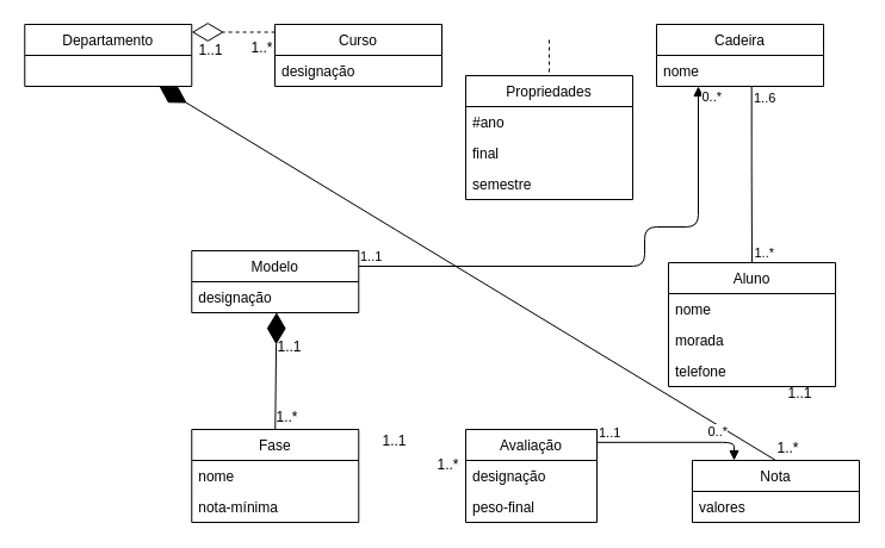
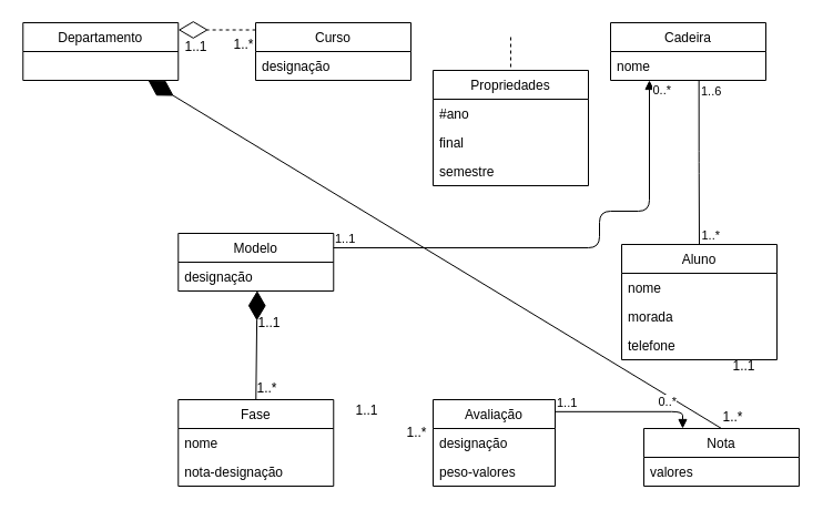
  <mxCell id="0" />
  <mxCell id="1" parent="0" />
  <mxCell id="2" value="Aluno" style="swimlane;fontStyle=0;childLayout=stackLayout;horizontal=1;startSize=26;fillColor=none;horizontalStack=0;resizeParent=1;resizeParentMax=0;resizeLast=0;collapsible=1;marginBottom=0;" parent="1" vertex="1"><mxGeometry x="560" y="220" width="140" height="104" as="geometry" /></mxCell>
  <mxCell id="3" value="nome" style="text;strokeColor=none;fillColor=none;align=left;verticalAlign=top;spacingLeft=4;spacingRight=4;overflow=hidden;rotatable=0;points=[[0,0.5],[1,0.5]];portConstraint=eastwest;" parent="2" vertex="1"><mxGeometry y="26" width="140" height="26" as="geometry" /></mxCell>
  <mxCell id="4" value="morada" style="text;strokeColor=none;fillColor=none;align=left;verticalAlign=top;spacingLeft=4;spacingRight=4;overflow=hidden;rotatable=0;points=[[0,0.5],[1,0.5]];portConstraint=eastwest;" parent="2" vertex="1"><mxGeometry y="52" width="140" height="26" as="geometry" /></mxCell>
  <mxCell id="5" value="telefone" style="text;strokeColor=none;fillColor=none;align=left;verticalAlign=top;spacingLeft=4;spacingRight=4;overflow=hidden;rotatable=0;points=[[0,0.5],[1,0.5]];portConstraint=eastwest;" parent="2" vertex="1"><mxGeometry y="78" width="140" height="26" as="geometry" /></mxCell>
  <mxCell id="6" value="Curso" style="swimlane;fontStyle=0;childLayout=stackLayout;horizontal=1;startSize=26;fillColor=none;horizontalStack=0;resizeParent=1;resizeParentMax=0;resizeLast=0;collapsible=1;marginBottom=0;" parent="1" vertex="1"><mxGeometry x="230" y="20" width="140" height="52" as="geometry" /></mxCell>
  <mxCell id="7" value="designação" style="text;strokeColor=none;fillColor=none;align=left;verticalAlign=top;spacingLeft=4;spacingRight=4;overflow=hidden;rotatable=0;points=[[0,0.5],[1,0.5]];portConstraint=eastwest;" parent="6" vertex="1"><mxGeometry y="26" width="140" height="26" as="geometry" /></mxCell>
  <mxCell id="8" value="Cadeira" style="swimlane;fontStyle=0;childLayout=stackLayout;horizontal=1;startSize=26;fillColor=none;horizontalStack=0;resizeParent=1;resizeParentMax=0;resizeLast=0;collapsible=1;marginBottom=0;" parent="1" vertex="1"><mxGeometry x="550" y="20" width="140" height="52" as="geometry" /></mxCell>
  <mxCell id="9" value="nome" style="text;strokeColor=none;fillColor=none;align=left;verticalAlign=top;spacingLeft=4;spacingRight=4;overflow=hidden;rotatable=0;points=[[0,0.5],[1,0.5]];portConstraint=eastwest;" parent="8" vertex="1"><mxGeometry y="26" width="140" height="26" as="geometry" /></mxCell>
  <mxCell id="10" value="Propriedades" style="swimlane;fontStyle=0;childLayout=stackLayout;horizontal=1;startSize=26;fillColor=none;horizontalStack=0;resizeParent=1;resizeParentMax=0;resizeLast=0;collapsible=1;marginBottom=0;" parent="1" vertex="1"><mxGeometry x="390" y="63" width="140" height="104" as="geometry" /></mxCell>
  <mxCell id="11" value="#ano" style="text;strokeColor=none;fillColor=none;align=left;verticalAlign=top;spacingLeft=4;spacingRight=4;overflow=hidden;rotatable=0;points=[[0,0.5],[1,0.5]];portConstraint=eastwest;" parent="10" vertex="1"><mxGeometry y="26" width="140" height="26" as="geometry" /></mxCell>
  <mxCell id="12" value="final" style="text;strokeColor=none;fillColor=none;align=left;verticalAlign=top;spacingLeft=4;spacingRight=4;overflow=hidden;rotatable=0;points=[[0,0.5],[1,0.5]];portConstraint=eastwest;" parent="10" vertex="1"><mxGeometry y="52" width="140" height="26" as="geometry" /></mxCell>
  <mxCell id="13" value="semestre" style="text;strokeColor=none;fillColor=none;align=left;verticalAlign=top;spacingLeft=4;spacingRight=4;overflow=hidden;rotatable=0;points=[[0,0.5],[1,0.5]];portConstraint=eastwest;" parent="10" vertex="1"><mxGeometry y="78" width="140" height="26" as="geometry" /></mxCell>
  <mxCell id="14" value="" style="endArrow=none;dashed=1;html=1;" parent="1" edge="1"><mxGeometry width="50" height="50" relative="1" as="geometry"><mxPoint x="460" y="60" as="sourcePoint" /><mxPoint x="460" y="30" as="targetPoint" /></mxGeometry></mxCell>
  <mxCell id="15" value="Departamento" style="swimlane;fontStyle=0;childLayout=stackLayout;horizontal=1;startSize=26;fillColor=none;horizontalStack=0;resizeParent=1;resizeParentMax=0;resizeLast=0;collapsible=1;marginBottom=0;" parent="1" vertex="1"><mxGeometry x="20.28" y="20" width="140" height="52" as="geometry" /></mxCell>
  <mxCell id="16" value="" style="endArrow=diamondThin;endFill=0;endSize=24;html=1;entryX=1;entryY=0.125;entryDx=0;entryDy=0;entryPerimeter=0;exitX=0.001;exitY=0.125;exitDx=0;exitDy=0;exitPerimeter=0;dashed=1;" parent="1" source="6" target="15" edge="1"><mxGeometry width="160" relative="1" as="geometry"><mxPoint x="230" y="26" as="sourcePoint" /><mxPoint x="170" y="33" as="targetPoint" /></mxGeometry></mxCell>
  <mxCell id="17" value="1..*" style="text;html=1;align=center;verticalAlign=middle;resizable=0;points=[];autosize=1;" parent="1" vertex="1"><mxGeometry x="204" y="30" width="30" height="20" as="geometry" /></mxCell>
  <mxCell id="18" value="1..1" style="text;html=1;align=center;verticalAlign=middle;resizable=0;points=[];autosize=1;" parent="1" vertex="1"><mxGeometry x="156.28" y="32" width="40" height="20" as="geometry" /></mxCell>
  <mxCell id="19" value="" style="endArrow=none;html=1;edgeStyle=orthogonalEdgeStyle;entryX=0.5;entryY=0;entryDx=0;entryDy=0;exitX=0.569;exitY=0.993;exitDx=0;exitDy=0;exitPerimeter=0;" parent="1" source="9" target="2" edge="1"><mxGeometry relative="1" as="geometry"><mxPoint x="410" y="150" as="sourcePoint" /><mxPoint x="570" y="150" as="targetPoint" /></mxGeometry></mxCell>
  <mxCell id="20" value="1..6" style="edgeLabel;resizable=0;html=1;align=left;verticalAlign=bottom;" parent="19" connectable="0" vertex="1"><mxGeometry x="-1" relative="1" as="geometry"><mxPoint y="18.18" as="offset" /></mxGeometry></mxCell>
  <mxCell id="21" value="1..*" style="edgeLabel;resizable=0;html=1;align=right;verticalAlign=bottom;" parent="19" connectable="0" vertex="1"><mxGeometry x="1" relative="1" as="geometry"><mxPoint x="19" as="offset" /></mxGeometry></mxCell>
  <mxCell id="22" value="Avaliação" style="swimlane;fontStyle=0;childLayout=stackLayout;horizontal=1;startSize=26;fillColor=none;horizontalStack=0;resizeParent=1;resizeParentMax=0;resizeLast=0;collapsible=1;marginBottom=0;" parent="1" vertex="1"><mxGeometry x="390" y="360" width="110" height="78" as="geometry" /></mxCell>
  <mxCell id="23" value="designação" style="text;strokeColor=none;fillColor=none;align=left;verticalAlign=top;spacingLeft=4;spacingRight=4;overflow=hidden;rotatable=0;points=[[0,0.5],[1,0.5]];portConstraint=eastwest;" parent="22" vertex="1"><mxGeometry y="26" width="110" height="26" as="geometry" /></mxCell>
- <mxCell id="24" value="peso-final" style="text;strokeColor=none;fillColor=none;align=left;verticalAlign=top;spacingLeft=4;spacingRight=4;overflow=hidden;rotatable=0;points=[[0,0.5],[1,0.5]];portConstraint=eastwest;" parent="22" vertex="1"><mxGeometry y="52" width="110" height="26" as="geometry" /></mxCell>
+ <mxCell id="24" value="peso-valores" style="text;strokeColor=none;fillColor=none;align=left;verticalAlign=top;spacingLeft=4;spacingRight=4;overflow=hidden;rotatable=0;points=[[0,0.5],[1,0.5]];portConstraint=eastwest;" parent="22" vertex="1"><mxGeometry y="52" width="110" height="26" as="geometry" /></mxCell>
  <mxCell id="25" value="1..1" style="text;html=1;align=center;verticalAlign=middle;resizable=0;points=[];autosize=1;" parent="1" vertex="1"><mxGeometry x="310" y="360" width="40" height="20" as="geometry" /></mxCell>
  <mxCell id="26" value="1..*" style="text;html=1;align=center;verticalAlign=middle;resizable=0;points=[];autosize=1;" parent="1" vertex="1"><mxGeometry x="360" y="380" width="30" height="20" as="geometry" /></mxCell>
  <mxCell id="27" value="Modelo" style="swimlane;fontStyle=0;childLayout=stackLayout;horizontal=1;startSize=26;fillColor=none;horizontalStack=0;resizeParent=1;resizeParentMax=0;resizeLast=0;collapsible=1;marginBottom=0;" parent="1" vertex="1"><mxGeometry x="160.28" y="210" width="140" height="52" as="geometry" /></mxCell>
  <mxCell id="28" value="designação" style="text;strokeColor=none;fillColor=none;align=left;verticalAlign=top;spacingLeft=4;spacingRight=4;overflow=hidden;rotatable=0;points=[[0,0.5],[1,0.5]];portConstraint=eastwest;" parent="27" vertex="1"><mxGeometry y="26" width="140" height="26" as="geometry" /></mxCell>
  <mxCell id="29" value="Fase" style="swimlane;fontStyle=0;childLayout=stackLayout;horizontal=1;startSize=26;fillColor=none;horizontalStack=0;resizeParent=1;resizeParentMax=0;resizeLast=0;collapsible=1;marginBottom=0;" parent="1" vertex="1"><mxGeometry x="160.28" y="360" width="140" height="78" as="geometry" /></mxCell>
  <mxCell id="30" value="nome" style="text;strokeColor=none;fillColor=none;align=left;verticalAlign=top;spacingLeft=4;spacingRight=4;overflow=hidden;rotatable=0;points=[[0,0.5],[1,0.5]];portConstraint=eastwest;" parent="29" vertex="1"><mxGeometry y="26" width="140" height="26" as="geometry" /></mxCell>
- <mxCell id="31" value="nota-mínima" style="text;strokeColor=none;fillColor=none;align=left;verticalAlign=top;spacingLeft=4;spacingRight=4;overflow=hidden;rotatable=0;points=[[0,0.5],[1,0.5]];portConstraint=eastwest;" parent="29" vertex="1"><mxGeometry y="52" width="140" height="26" as="geometry" /></mxCell>
+ <mxCell id="31" value="nota-designação" style="text;strokeColor=none;fillColor=none;align=left;verticalAlign=top;spacingLeft=4;spacingRight=4;overflow=hidden;rotatable=0;points=[[0,0.5],[1,0.5]];portConstraint=eastwest;" parent="29" vertex="1"><mxGeometry y="52" width="140" height="26" as="geometry" /></mxCell>
  <mxCell id="32" value="" style="endArrow=diamondThin;endFill=1;endSize=24;html=1;entryX=0.508;entryY=0.99;entryDx=0;entryDy=0;entryPerimeter=0;exitX=0.5;exitY=0;exitDx=0;exitDy=0;" parent="1" source="29" target="28" edge="1"><mxGeometry width="160" relative="1" as="geometry"><mxPoint x="100" y="280" as="sourcePoint" /><mxPoint x="260" y="280" as="targetPoint" /></mxGeometry></mxCell>
  <mxCell id="33" value="1..1" style="text;html=1;align=center;verticalAlign=middle;resizable=0;points=[];autosize=1;" parent="1" vertex="1"><mxGeometry x="222" y="281" width="40" height="20" as="geometry" /></mxCell>
  <mxCell id="34" value="1..*" style="text;html=1;align=center;verticalAlign=middle;resizable=0;points=[];autosize=1;" parent="1" vertex="1"><mxGeometry x="225" y="340" width="30" height="20" as="geometry" /></mxCell>
  <mxCell id="35" value="" style="endArrow=block;html=1;edgeStyle=orthogonalEdgeStyle;exitX=1;exitY=0.25;exitDx=0;exitDy=0;entryX=0.25;entryY=1;entryDx=0;entryDy=0;" parent="1" source="27" target="8" edge="1"><mxGeometry relative="1" as="geometry"><mxPoint x="230" y="180" as="sourcePoint" /><mxPoint x="390" y="180" as="targetPoint" /><Array as="points"><mxPoint x="540" y="223" /><mxPoint x="540" y="190" /><mxPoint x="585" y="190" /></Array></mxGeometry></mxCell>
  <mxCell id="36" value="1..1" style="edgeLabel;resizable=0;html=1;align=left;verticalAlign=bottom;" parent="35" connectable="0" vertex="1"><mxGeometry x="-1" relative="1" as="geometry" /></mxCell>
  <mxCell id="37" value="0..*" style="edgeLabel;resizable=0;html=1;align=right;verticalAlign=bottom;" parent="35" connectable="0" vertex="1"><mxGeometry x="1" relative="1" as="geometry"><mxPoint x="20" y="17.11" as="offset" /></mxGeometry></mxCell>
  <mxCell id="38" value="Nota" style="swimlane;fontStyle=0;childLayout=stackLayout;horizontal=1;startSize=26;fillColor=none;horizontalStack=0;resizeParent=1;resizeParentMax=0;resizeLast=0;collapsible=1;marginBottom=0;" parent="1" vertex="1"><mxGeometry x="580" y="386" width="140" height="52" as="geometry" /></mxCell>
  <mxCell id="39" value="valores" style="text;strokeColor=none;fillColor=none;align=left;verticalAlign=top;spacingLeft=4;spacingRight=4;overflow=hidden;rotatable=0;points=[[0,0.5],[1,0.5]];portConstraint=eastwest;" parent="38" vertex="1"><mxGeometry y="26" width="140" height="26" as="geometry" /></mxCell>
  <mxCell id="40" value="" style="endArrow=diamondThin;endFill=1;endSize=24;html=1;exitX=0.5;exitY=0;exitDx=0;exitDy=0;" parent="1" source="38" target="15" edge="1"><mxGeometry width="160" relative="1" as="geometry"><mxPoint x="390" y="380" as="sourcePoint" /><mxPoint x="550" y="380" as="targetPoint" /></mxGeometry></mxCell>
  <mxCell id="41" value="1..1" style="text;html=1;align=center;verticalAlign=middle;resizable=0;points=[];autosize=1;" parent="1" vertex="1"><mxGeometry x="650" y="320" width="40" height="20" as="geometry" /></mxCell>
  <mxCell id="42" value="1..*" style="text;html=1;align=center;verticalAlign=middle;resizable=0;points=[];autosize=1;" parent="1" vertex="1"><mxGeometry x="645" y="366" width="30" height="20" as="geometry" /></mxCell>
  <mxCell id="43" value="" style="endArrow=block;html=1;edgeStyle=orthogonalEdgeStyle;entryX=0.25;entryY=0;entryDx=0;entryDy=0;exitX=1.002;exitY=0.139;exitDx=0;exitDy=0;exitPerimeter=0;" parent="1" source="22" target="38" edge="1"><mxGeometry relative="1" as="geometry"><mxPoint x="340" y="260" as="sourcePoint" /><mxPoint x="500" y="260" as="targetPoint" /></mxGeometry></mxCell>
  <mxCell id="44" value="1..1" style="edgeLabel;resizable=0;html=1;align=left;verticalAlign=bottom;" parent="43" connectable="0" vertex="1"><mxGeometry x="-1" relative="1" as="geometry" /></mxCell>
  <mxCell id="45" value="0..*" style="edgeLabel;resizable=0;html=1;align=right;verticalAlign=bottom;" parent="43" connectable="0" vertex="1"><mxGeometry x="1" relative="1" as="geometry"><mxPoint x="-5" y="-16.11" as="offset" /></mxGeometry></mxCell>
